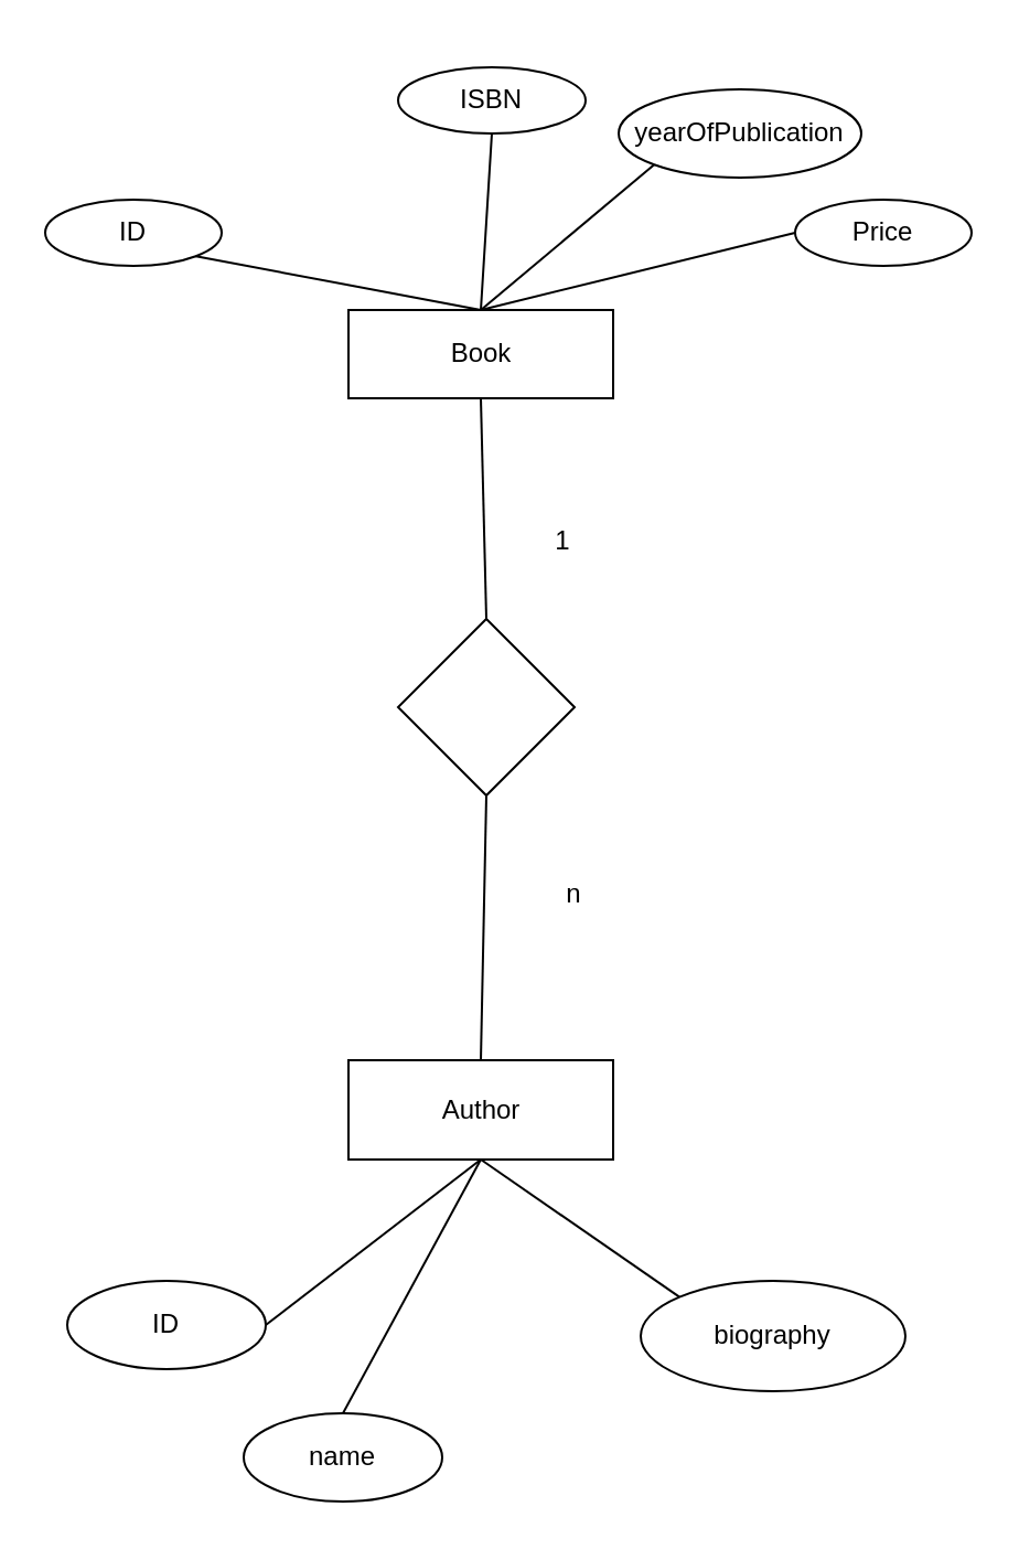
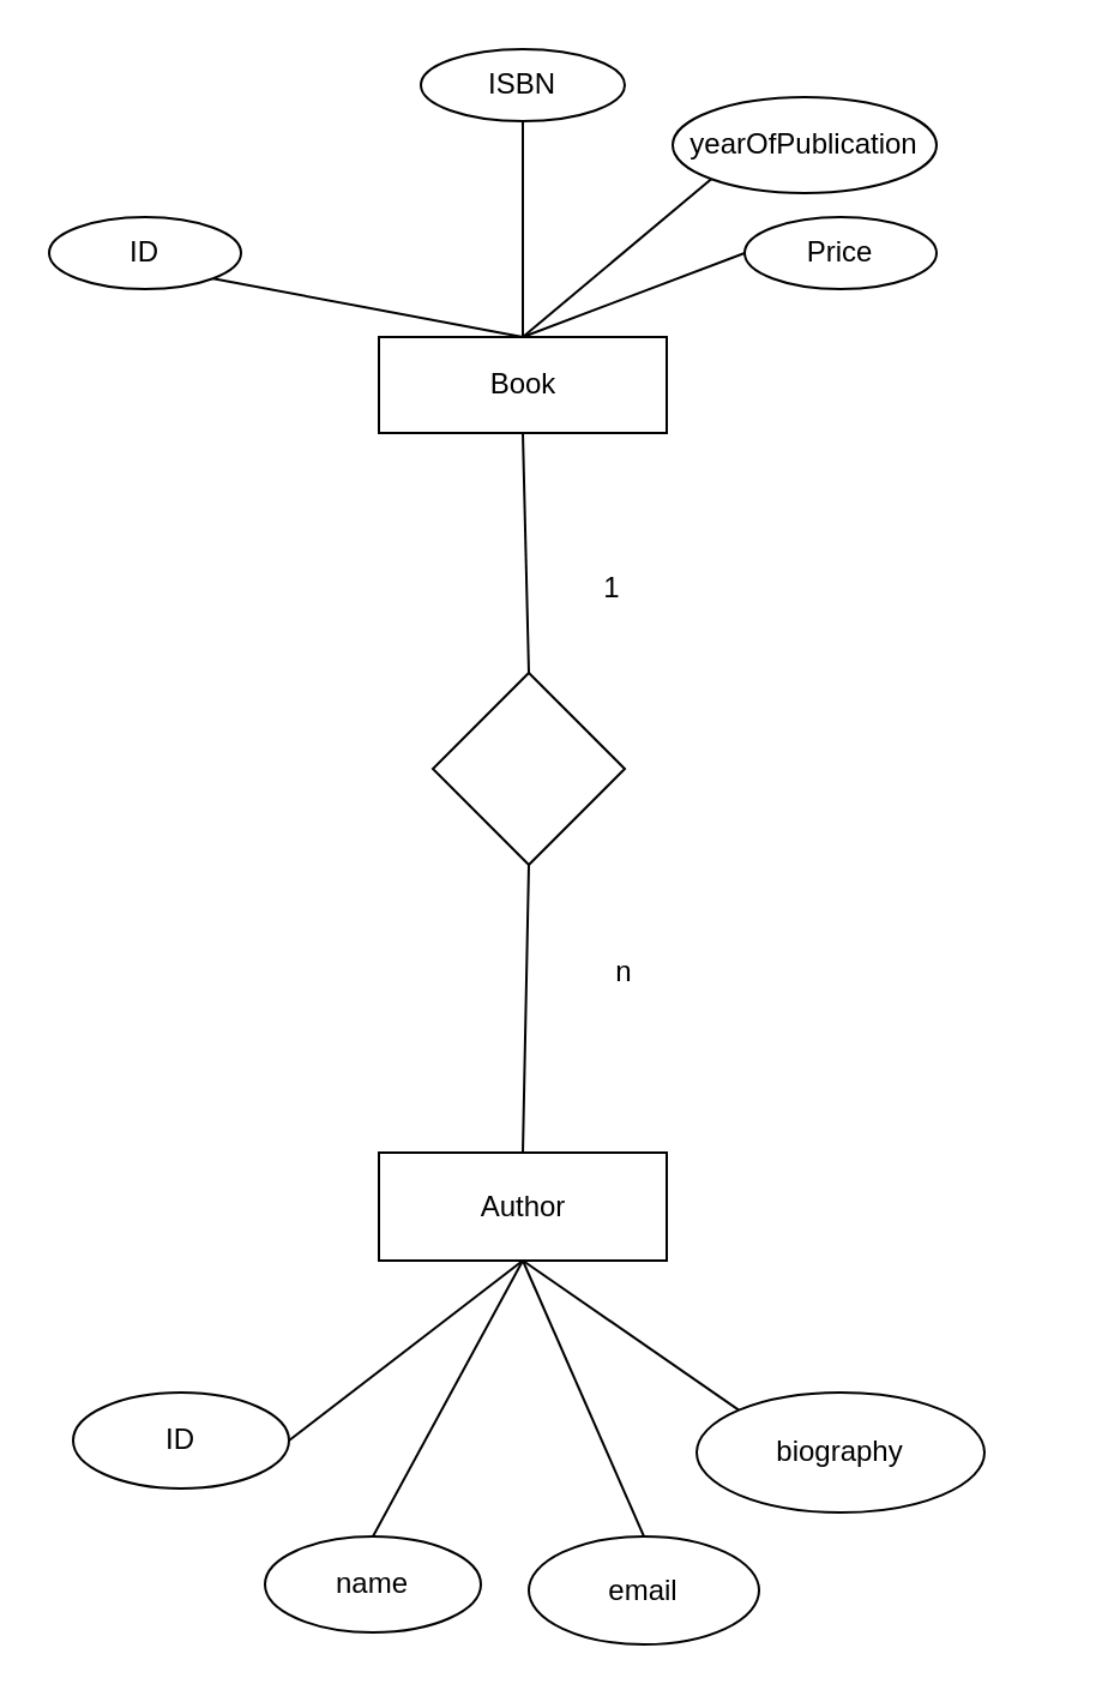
  <mxCell id="0" />
  <mxCell id="1" parent="0" />
  <mxCell id="2" value="ID" style="ellipse;whiteSpace=wrap;html=1;" vertex="1" parent="1"><mxGeometry x="20" y="90" width="80" height="30" as="geometry" /></mxCell>
- <mxCell id="3" value="ISBN" style="ellipse;whiteSpace=wrap;html=1;" vertex="1" parent="1"><mxGeometry x="180" y="30" width="85" height="30" as="geometry" /></mxCell>
+ <mxCell id="3" value="ISBN" style="ellipse;whiteSpace=wrap;html=1;" vertex="1" parent="1"><mxGeometry x="175" y="20" width="85" height="30" as="geometry" /></mxCell>
  <mxCell id="4" value="yearOfPublication" style="ellipse;whiteSpace=wrap;html=1;" vertex="1" parent="1"><mxGeometry x="280" y="40" width="110" height="40" as="geometry" /></mxCell>
- <mxCell id="5" value="Price" style="ellipse;whiteSpace=wrap;html=1;" vertex="1" parent="1"><mxGeometry x="360" y="90" width="80" height="30" as="geometry" /></mxCell>
+ <mxCell id="5" value="Price" style="ellipse;whiteSpace=wrap;html=1;" vertex="1" parent="1"><mxGeometry x="310" y="90" width="80" height="30" as="geometry" /></mxCell>
  <mxCell id="6" value="" style="endArrow=none;html=1;rounded=0;entryX=0;entryY=0.5;entryDx=0;entryDy=0;exitX=0.5;exitY=0;exitDx=0;exitDy=0;" edge="1" parent="1" source="11" target="5"><mxGeometry width="50" height="50" relative="1" as="geometry"><mxPoint x="280" y="370" as="sourcePoint" /><mxPoint x="330" y="320" as="targetPoint" /></mxGeometry></mxCell>
  <mxCell id="7" value="" style="endArrow=none;html=1;rounded=0;entryX=0;entryY=1;entryDx=0;entryDy=0;exitX=0.5;exitY=0;exitDx=0;exitDy=0;" edge="1" parent="1" source="11" target="4"><mxGeometry width="50" height="50" relative="1" as="geometry"><mxPoint x="280" y="370" as="sourcePoint" /><mxPoint x="330" y="320" as="targetPoint" /></mxGeometry></mxCell>
  <mxCell id="8" value="" style="endArrow=none;html=1;rounded=0;entryX=0.5;entryY=1;entryDx=0;entryDy=0;exitX=0.5;exitY=0;exitDx=0;exitDy=0;" edge="1" parent="1" source="11" target="3"><mxGeometry width="50" height="50" relative="1" as="geometry"><mxPoint x="280" y="370" as="sourcePoint" /><mxPoint x="330" y="320" as="targetPoint" /></mxGeometry></mxCell>
  <mxCell id="9" value="" style="endArrow=none;html=1;rounded=0;entryX=1;entryY=1;entryDx=0;entryDy=0;exitX=0.5;exitY=0;exitDx=0;exitDy=0;" edge="1" parent="1" source="11" target="2"><mxGeometry width="50" height="50" relative="1" as="geometry"><mxPoint x="280" y="370" as="sourcePoint" /><mxPoint x="330" y="320" as="targetPoint" /></mxGeometry></mxCell>
  <mxCell id="10" value="Author" style="rounded=0;whiteSpace=wrap;html=1;" vertex="1" parent="1"><mxGeometry x="157.5" y="480" width="120" height="45" as="geometry" /></mxCell>
  <mxCell id="11" value="Book" style="rounded=0;whiteSpace=wrap;html=1;" vertex="1" parent="1"><mxGeometry x="157.5" y="140" width="120" height="40" as="geometry" /></mxCell>
  <mxCell id="12" value="ID" style="ellipse;whiteSpace=wrap;html=1;" vertex="1" parent="1"><mxGeometry x="30" y="580" width="90" height="40" as="geometry" /></mxCell>
  <mxCell id="13" value="name" style="ellipse;whiteSpace=wrap;html=1;" vertex="1" parent="1"><mxGeometry x="110" y="640" width="90" height="40" as="geometry" /></mxCell>
+ <mxCell id="14" value="email" style="ellipse;whiteSpace=wrap;html=1;" vertex="1" parent="1"><mxGeometry x="220" y="640" width="96" height="45" as="geometry" /></mxCell>
  <mxCell id="15" value="biography" style="ellipse;whiteSpace=wrap;html=1;" vertex="1" parent="1"><mxGeometry x="290" y="580" width="120" height="50" as="geometry" /></mxCell>
  <mxCell id="16" value="" style="endArrow=none;html=1;rounded=0;exitX=1;exitY=0.5;exitDx=0;exitDy=0;entryX=0.5;entryY=1;entryDx=0;entryDy=0;" edge="1" parent="1" source="12" target="10"><mxGeometry width="50" height="50" relative="1" as="geometry"><mxPoint x="280" y="370" as="sourcePoint" /><mxPoint x="330" y="320" as="targetPoint" /></mxGeometry></mxCell>
  <mxCell id="17" value="" style="endArrow=none;html=1;rounded=0;exitX=0.5;exitY=0;exitDx=0;exitDy=0;entryX=0.5;entryY=1;entryDx=0;entryDy=0;" edge="1" parent="1" source="13" target="10"><mxGeometry width="50" height="50" relative="1" as="geometry"><mxPoint x="280" y="370" as="sourcePoint" /><mxPoint x="330" y="320" as="targetPoint" /></mxGeometry></mxCell>
+ <mxCell id="18" value="" style="endArrow=none;html=1;rounded=0;exitX=0.5;exitY=0;exitDx=0;exitDy=0;entryX=0.5;entryY=1;entryDx=0;entryDy=0;" edge="1" parent="1" source="14" target="10"><mxGeometry width="50" height="50" relative="1" as="geometry"><mxPoint x="280" y="370" as="sourcePoint" /><mxPoint x="330" y="320" as="targetPoint" /></mxGeometry></mxCell>
  <mxCell id="19" value="" style="endArrow=none;html=1;rounded=0;exitX=0;exitY=0;exitDx=0;exitDy=0;entryX=0.5;entryY=1;entryDx=0;entryDy=0;" edge="1" parent="1" source="15" target="10"><mxGeometry width="50" height="50" relative="1" as="geometry"><mxPoint x="280" y="370" as="sourcePoint" /><mxPoint x="330" y="320" as="targetPoint" /></mxGeometry></mxCell>
  <mxCell id="20" value="" style="rhombus;whiteSpace=wrap;html=1;" vertex="1" parent="1"><mxGeometry x="180" y="280" width="80" height="80" as="geometry" /></mxCell>
  <mxCell id="21" value="" style="endArrow=none;html=1;rounded=0;exitX=0.5;exitY=0;exitDx=0;exitDy=0;entryX=0.5;entryY=1;entryDx=0;entryDy=0;" edge="1" parent="1" source="10" target="20"><mxGeometry width="50" height="50" relative="1" as="geometry"><mxPoint x="280" y="370" as="sourcePoint" /><mxPoint x="330" y="320" as="targetPoint" /></mxGeometry></mxCell>
  <mxCell id="22" value="" style="endArrow=none;html=1;rounded=0;entryX=0.5;entryY=1;entryDx=0;entryDy=0;exitX=0.5;exitY=0;exitDx=0;exitDy=0;" edge="1" parent="1" source="20" target="11"><mxGeometry width="50" height="50" relative="1" as="geometry"><mxPoint x="280" y="370" as="sourcePoint" /><mxPoint x="330" y="320" as="targetPoint" /></mxGeometry></mxCell>
  <mxCell id="23" value="1" style="text;html=1;strokeColor=none;fillColor=none;align=center;verticalAlign=middle;whiteSpace=wrap;rounded=0;" vertex="1" parent="1"><mxGeometry x="225" y="230" width="60" height="30" as="geometry" /></mxCell>
  <mxCell id="24" value="n" style="text;html=1;strokeColor=none;fillColor=none;align=center;verticalAlign=middle;whiteSpace=wrap;rounded=0;" vertex="1" parent="1"><mxGeometry x="230" y="390" width="60" height="30" as="geometry" /></mxCell>
